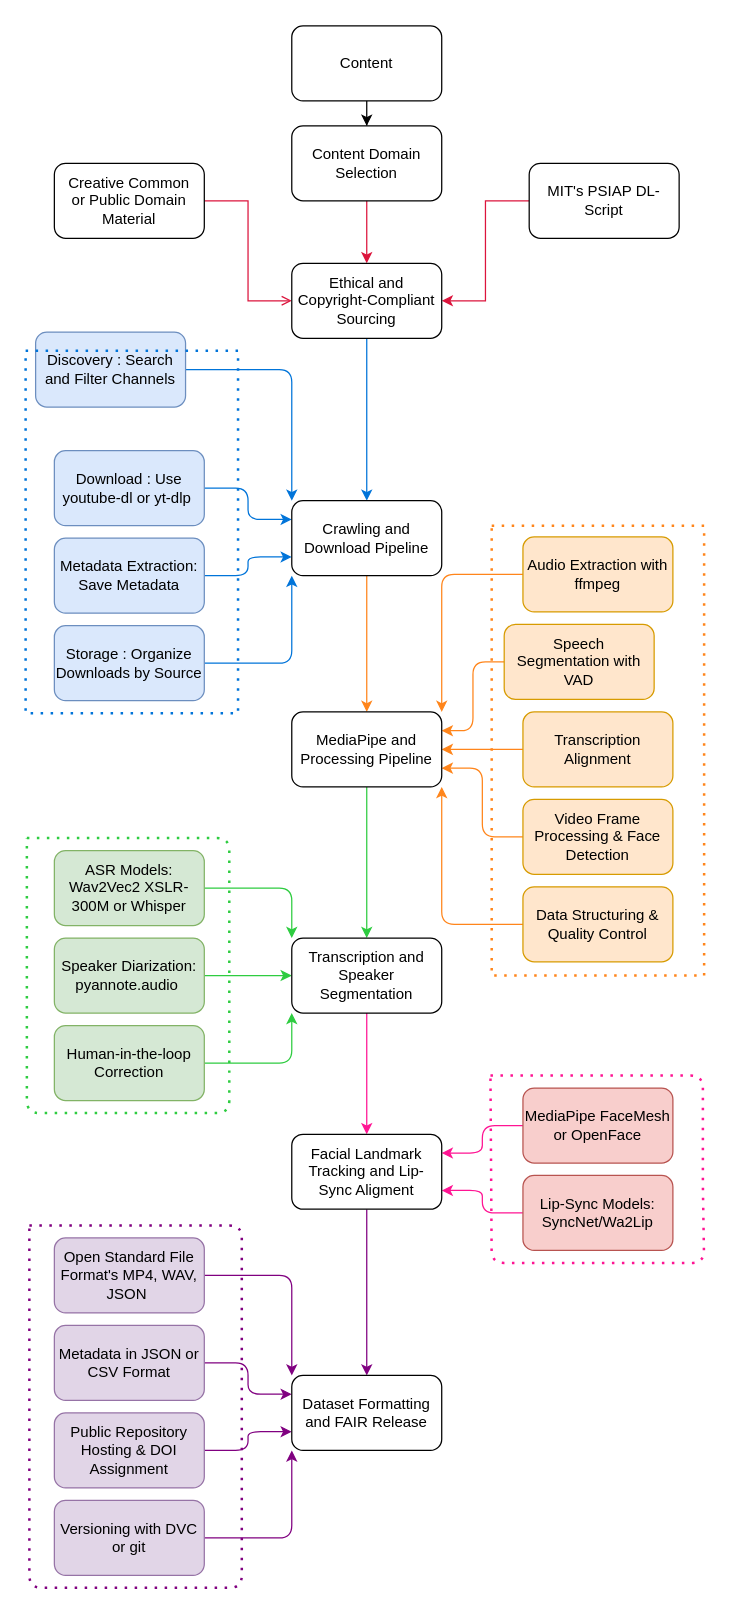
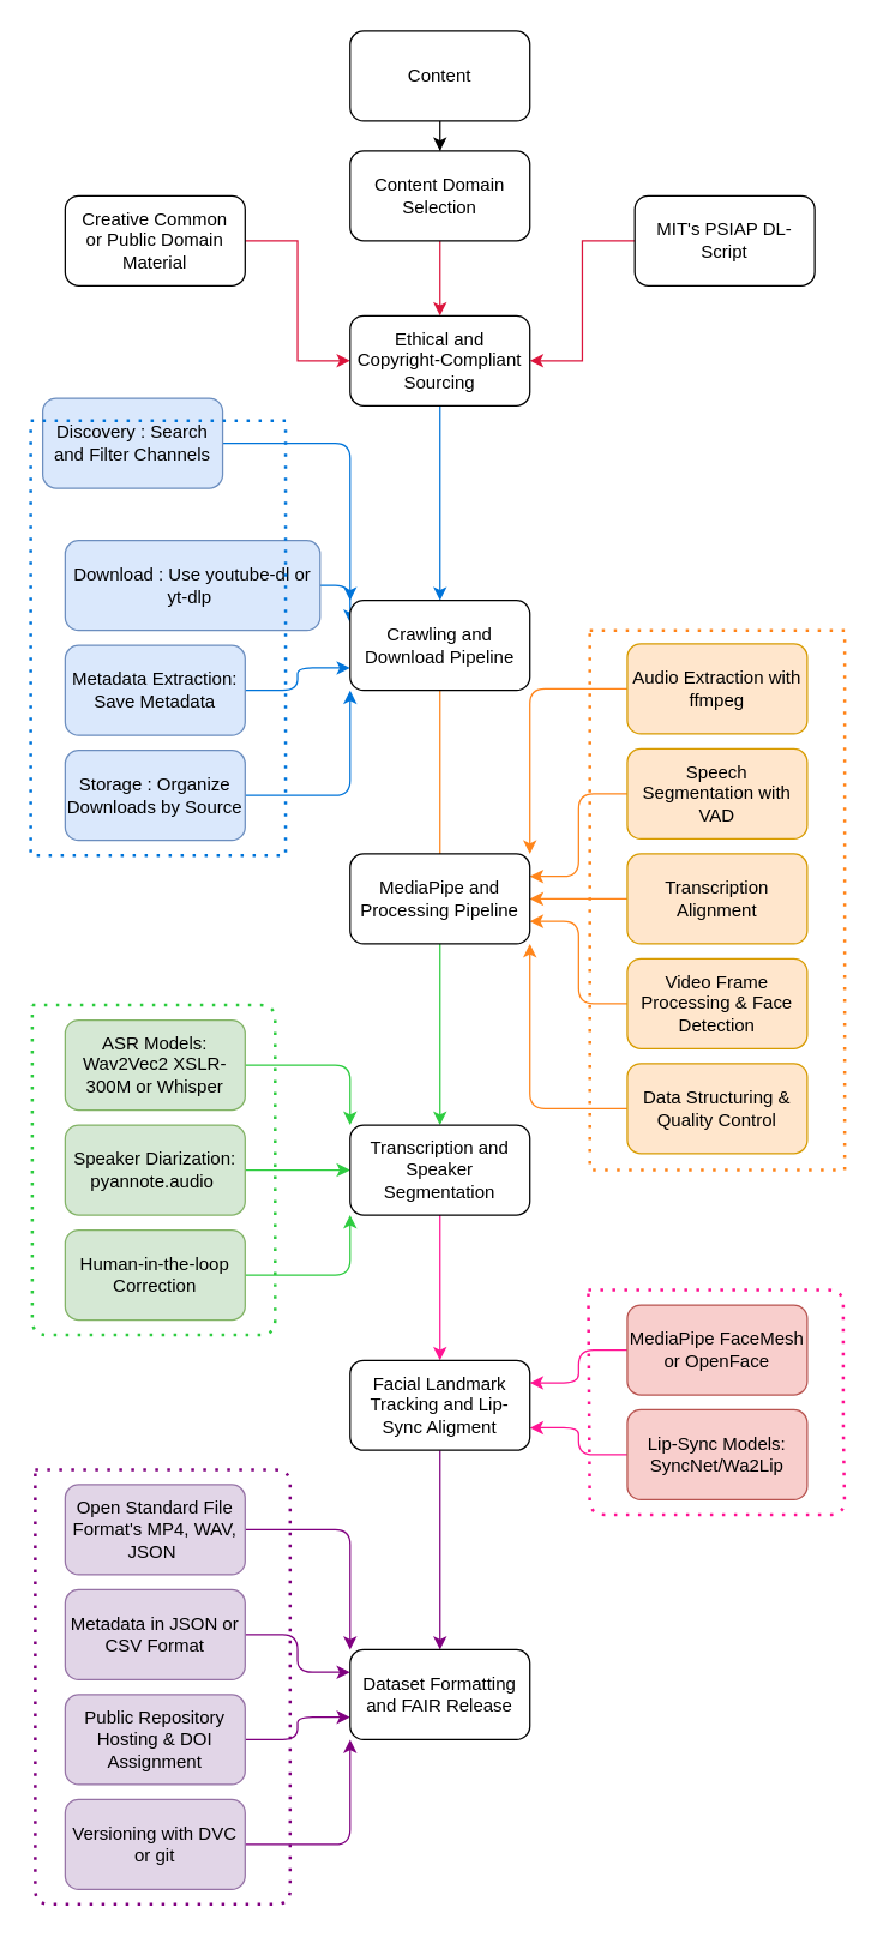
  <mxCell id="0" />
  <mxCell id="1" parent="0" />
  <mxCell id="2" style="edgeStyle=orthogonalEdgeStyle;rounded=0;orthogonalLoop=1;jettySize=auto;html=1;textShadow=0;" edge="1" parent="1" source="3" target="5"><mxGeometry relative="1" as="geometry"><mxPoint x="293" y="110" as="targetPoint" /></mxGeometry></mxCell>
  <mxCell id="3" value="Content" style="rounded=1;whiteSpace=wrap;html=1;textShadow=0;" vertex="1" parent="1"><mxGeometry x="233" y="20" width="120" height="60" as="geometry" /></mxCell>
  <mxCell id="4" value="" style="edgeStyle=orthogonalEdgeStyle;rounded=0;orthogonalLoop=1;jettySize=auto;html=1;textShadow=0;strokeColor=#DC143C;" edge="1" parent="1" source="5" target="11"><mxGeometry relative="1" as="geometry" /></mxCell>
  <mxCell id="5" value="Content Domain Selection" style="rounded=1;whiteSpace=wrap;html=1;textShadow=0;" vertex="1" parent="1"><mxGeometry x="233" y="100" width="120" height="60" as="geometry" /></mxCell>
- <mxCell id="6" style="edgeStyle=orthogonalEdgeStyle;rounded=0;orthogonalLoop=1;jettySize=auto;html=1;entryX=0;entryY=0.5;entryDx=0;entryDy=0;textShadow=0;strokeColor=#DC143C;endArrow=open;" edge="1" parent="1" source="7" target="11"><mxGeometry relative="1" as="geometry" /></mxCell>
+ <mxCell id="6" style="edgeStyle=orthogonalEdgeStyle;rounded=0;orthogonalLoop=1;jettySize=auto;html=1;entryX=0;entryY=0.5;entryDx=0;entryDy=0;textShadow=0;strokeColor=#DC143C;" edge="1" parent="1" source="7" target="11"><mxGeometry relative="1" as="geometry" /></mxCell>
  <mxCell id="7" value="Creative Common or&amp;nbsp;&lt;span style=&quot;color: light-dark(rgb(0, 0, 0), rgb(255, 255, 255)); background-color: transparent;&quot;&gt;Public Domain Material&lt;/span&gt;" style="rounded=1;whiteSpace=wrap;html=1;textShadow=0;" vertex="1" parent="1"><mxGeometry x="43" y="130" width="120" height="60" as="geometry" /></mxCell>
  <mxCell id="8" style="edgeStyle=orthogonalEdgeStyle;rounded=0;orthogonalLoop=1;jettySize=auto;html=1;entryX=1;entryY=0.5;entryDx=0;entryDy=0;textShadow=0;strokeColor=#DC143C;" edge="1" parent="1" source="9" target="11"><mxGeometry relative="1" as="geometry" /></mxCell>
  <mxCell id="9" value="MIT's PSIAP DL-Script" style="rounded=1;whiteSpace=wrap;html=1;textShadow=0;" vertex="1" parent="1"><mxGeometry x="423" y="130" width="120" height="60" as="geometry" /></mxCell>
  <mxCell id="10" style="edgeStyle=orthogonalEdgeStyle;rounded=0;orthogonalLoop=1;jettySize=auto;html=1;entryX=0.5;entryY=0;entryDx=0;entryDy=0;textShadow=0;strokeColor=#0074D9;" edge="1" parent="1" source="11" target="21"><mxGeometry relative="1" as="geometry" /></mxCell>
  <mxCell id="11" value="Ethical and Copyright-Compliant Sourcing" style="rounded=1;whiteSpace=wrap;html=1;textShadow=0;" vertex="1" parent="1"><mxGeometry x="233" y="210" width="120" height="60" as="geometry" /></mxCell>
  <mxCell id="12" style="edgeStyle=orthogonalEdgeStyle;rounded=1;orthogonalLoop=1;jettySize=auto;html=1;entryX=0;entryY=0;entryDx=0;entryDy=0;textShadow=0;strokeColor=#0074D9;curved=0;" edge="1" parent="1" source="13" target="21"><mxGeometry relative="1" as="geometry" /></mxCell>
  <mxCell id="13" value="Discovery : Search and Filter Channels" style="rounded=1;whiteSpace=wrap;html=1;textShadow=0;fillColor=#dae8fc;strokeColor=#6c8ebf;" vertex="1" parent="1"><mxGeometry x="28" y="265" width="120" height="60" as="geometry" /></mxCell>
  <mxCell id="14" style="edgeStyle=orthogonalEdgeStyle;rounded=1;orthogonalLoop=1;jettySize=auto;html=1;entryX=0;entryY=0.25;entryDx=0;entryDy=0;strokeColor=#0074D9;curved=0;" edge="1" parent="1" source="15" target="21"><mxGeometry relative="1" as="geometry" /></mxCell>
- <mxCell id="15" value="Download : Use youtube-dl or yt-dlp&amp;nbsp;" style="rounded=1;whiteSpace=wrap;html=1;textShadow=0;fillColor=#dae8fc;strokeColor=#6c8ebf;" vertex="1" parent="1"><mxGeometry x="43" y="360" width="120" height="60" as="geometry" /></mxCell>
+ <mxCell id="15" value="Download : Use youtube-dl or yt-dlp&amp;nbsp;" style="rounded=1;whiteSpace=wrap;html=1;textShadow=0;fillColor=#dae8fc;strokeColor=#6c8ebf;" vertex="1" parent="1"><mxGeometry x="43" y="360" width="170" height="60" as="geometry" /></mxCell>
  <mxCell id="16" style="edgeStyle=orthogonalEdgeStyle;rounded=1;orthogonalLoop=1;jettySize=auto;html=1;exitX=1;exitY=0.5;exitDx=0;exitDy=0;entryX=0;entryY=0.75;entryDx=0;entryDy=0;textShadow=0;strokeColor=#0074D9;curved=0;" edge="1" parent="1" source="17" target="21"><mxGeometry relative="1" as="geometry" /></mxCell>
  <mxCell id="17" value="Metadata Extraction: Save Metadata" style="rounded=1;whiteSpace=wrap;html=1;textShadow=0;fillColor=#dae8fc;strokeColor=#6c8ebf;" vertex="1" parent="1"><mxGeometry x="43" y="430" width="120" height="60" as="geometry" /></mxCell>
  <mxCell id="18" style="edgeStyle=orthogonalEdgeStyle;rounded=1;orthogonalLoop=1;jettySize=auto;html=1;exitX=1;exitY=0.5;exitDx=0;exitDy=0;entryX=0;entryY=1;entryDx=0;entryDy=0;textShadow=0;strokeColor=#0074D9;curved=0;" edge="1" parent="1" source="19" target="21"><mxGeometry relative="1" as="geometry" /></mxCell>
  <mxCell id="19" value="Storage : Organize Downloads by Source" style="rounded=1;whiteSpace=wrap;html=1;fillColor=#dae8fc;strokeColor=#6c8ebf;" vertex="1" parent="1"><mxGeometry x="43" y="500" width="120" height="60" as="geometry" /></mxCell>
- <mxCell id="20" style="edgeStyle=orthogonalEdgeStyle;rounded=0;orthogonalLoop=1;jettySize=auto;html=1;strokeColor=#FF851B;exitX=0.5;exitY=1;exitDx=0;exitDy=0;" edge="1" parent="1" source="21" target="33"><mxGeometry relative="1" as="geometry"><mxPoint x="293" y="469" as="sourcePoint" /></mxGeometry></mxCell>
+ <mxCell id="20" style="edgeStyle=orthogonalEdgeStyle;rounded=0;orthogonalLoop=1;jettySize=auto;html=1;strokeColor=#FF851B;exitX=0.5;exitY=1;exitDx=0;exitDy=0;endArrow=none;" edge="1" parent="1" source="21" target="33"><mxGeometry relative="1" as="geometry"><mxPoint x="293" y="469" as="sourcePoint" /></mxGeometry></mxCell>
  <mxCell id="21" value="Crawling and Download Pipeline" style="rounded=1;whiteSpace=wrap;html=1;textShadow=0;" vertex="1" parent="1"><mxGeometry x="233" y="400" width="120" height="60" as="geometry" /></mxCell>
  <mxCell id="22" style="edgeStyle=orthogonalEdgeStyle;rounded=1;orthogonalLoop=1;jettySize=auto;html=1;entryX=1;entryY=0;entryDx=0;entryDy=0;strokeColor=#FF851B;curved=0;" edge="1" parent="1" source="23" target="33"><mxGeometry relative="1" as="geometry" /></mxCell>
  <mxCell id="23" value="Audio Extraction with ffmpeg" style="rounded=1;whiteSpace=wrap;html=1;fillColor=#ffe6cc;strokeColor=#d79b00;" vertex="1" parent="1"><mxGeometry x="418" y="429" width="120" height="60" as="geometry" /></mxCell>
  <mxCell id="24" style="edgeStyle=orthogonalEdgeStyle;rounded=1;orthogonalLoop=1;jettySize=auto;html=1;entryX=1;entryY=0.25;entryDx=0;entryDy=0;strokeColor=#FF851B;curved=0;" edge="1" parent="1" source="25" target="33"><mxGeometry relative="1" as="geometry" /></mxCell>
- <mxCell id="25" value="Speech Segmentation with VAD" style="rounded=1;whiteSpace=wrap;html=1;fillColor=#ffe6cc;strokeColor=#d79b00;" vertex="1" parent="1"><mxGeometry x="403" y="499" width="120" height="60" as="geometry" /></mxCell>
+ <mxCell id="25" value="Speech Segmentation with VAD" style="rounded=1;whiteSpace=wrap;html=1;fillColor=#ffe6cc;strokeColor=#d79b00;" vertex="1" parent="1"><mxGeometry x="418" y="499" width="120" height="60" as="geometry" /></mxCell>
  <mxCell id="26" style="edgeStyle=orthogonalEdgeStyle;rounded=1;orthogonalLoop=1;jettySize=auto;html=1;exitX=0;exitY=0.5;exitDx=0;exitDy=0;entryX=1;entryY=0.5;entryDx=0;entryDy=0;strokeColor=#FF851B;curved=0;" edge="1" parent="1" source="27" target="33"><mxGeometry relative="1" as="geometry" /></mxCell>
  <mxCell id="27" value="Transcription Alignment" style="rounded=1;whiteSpace=wrap;html=1;fillColor=#ffe6cc;strokeColor=#d79b00;" vertex="1" parent="1"><mxGeometry x="418" y="569" width="120" height="60" as="geometry" /></mxCell>
  <mxCell id="28" style="edgeStyle=orthogonalEdgeStyle;rounded=1;orthogonalLoop=1;jettySize=auto;html=1;exitX=0;exitY=0.5;exitDx=0;exitDy=0;entryX=1;entryY=0.75;entryDx=0;entryDy=0;strokeColor=#FF851B;curved=0;" edge="1" parent="1" source="29" target="33"><mxGeometry relative="1" as="geometry" /></mxCell>
  <mxCell id="29" value="Video Frame Processing &amp;amp; Face Detection" style="rounded=1;whiteSpace=wrap;html=1;fillColor=#ffe6cc;strokeColor=#d79b00;" vertex="1" parent="1"><mxGeometry x="418" y="639" width="120" height="60" as="geometry" /></mxCell>
  <mxCell id="30" style="edgeStyle=orthogonalEdgeStyle;rounded=1;orthogonalLoop=1;jettySize=auto;html=1;entryX=1;entryY=1;entryDx=0;entryDy=0;strokeColor=#FF851B;curved=0;" edge="1" parent="1" source="31" target="33"><mxGeometry relative="1" as="geometry" /></mxCell>
  <mxCell id="31" value="Data Structuring &amp;amp; Quality Control" style="rounded=1;whiteSpace=wrap;html=1;fillColor=#ffe6cc;strokeColor=#d79b00;" vertex="1" parent="1"><mxGeometry x="418" y="709" width="120" height="60" as="geometry" /></mxCell>
  <mxCell id="32" style="edgeStyle=orthogonalEdgeStyle;rounded=1;orthogonalLoop=1;jettySize=auto;html=1;strokeColor=#2ECC40;curved=0;" edge="1" parent="1" source="33" target="41"><mxGeometry relative="1" as="geometry" /></mxCell>
  <mxCell id="33" value="MediaPipe and Processing Pipeline" style="rounded=1;whiteSpace=wrap;html=1;" vertex="1" parent="1"><mxGeometry x="233" y="569" width="120" height="60" as="geometry" /></mxCell>
  <mxCell id="34" style="edgeStyle=orthogonalEdgeStyle;rounded=1;orthogonalLoop=1;jettySize=auto;html=1;entryX=0;entryY=0;entryDx=0;entryDy=0;strokeColor=#2ECC40;curved=0;" edge="1" parent="1" source="35" target="41"><mxGeometry relative="1" as="geometry" /></mxCell>
  <mxCell id="35" value="ASR Models: Wav2Vec2 XSLR-300M or Whisper" style="rounded=1;whiteSpace=wrap;html=1;fillColor=#d5e8d4;strokeColor=#82b366;" vertex="1" parent="1"><mxGeometry x="43" y="680" width="120" height="60" as="geometry" /></mxCell>
  <mxCell id="36" style="edgeStyle=orthogonalEdgeStyle;rounded=1;orthogonalLoop=1;jettySize=auto;html=1;exitX=1;exitY=0.5;exitDx=0;exitDy=0;entryX=0;entryY=0.5;entryDx=0;entryDy=0;strokeColor=#2ECC40;curved=0;" edge="1" parent="1" source="37" target="41"><mxGeometry relative="1" as="geometry" /></mxCell>
  <mxCell id="37" value="Speaker Diarization: pyannote.audio&amp;nbsp;" style="rounded=1;whiteSpace=wrap;html=1;fillColor=#d5e8d4;strokeColor=#82b366;" vertex="1" parent="1"><mxGeometry x="43" y="750" width="120" height="60" as="geometry" /></mxCell>
  <mxCell id="38" style="edgeStyle=orthogonalEdgeStyle;rounded=1;orthogonalLoop=1;jettySize=auto;html=1;entryX=0;entryY=1;entryDx=0;entryDy=0;strokeColor=#2ECC40;curved=0;" edge="1" parent="1" source="39" target="41"><mxGeometry relative="1" as="geometry" /></mxCell>
  <mxCell id="39" value="Human-in-the-loop Correction" style="rounded=1;whiteSpace=wrap;html=1;fillColor=#d5e8d4;strokeColor=#82b366;" vertex="1" parent="1"><mxGeometry x="43" y="820" width="120" height="60" as="geometry" /></mxCell>
  <mxCell id="40" style="edgeStyle=orthogonalEdgeStyle;rounded=0;orthogonalLoop=1;jettySize=auto;html=1;strokeColor=#FF1493;" edge="1" parent="1" source="41" target="47"><mxGeometry relative="1" as="geometry" /></mxCell>
  <mxCell id="41" value="Transcription and Speaker Segmentation" style="rounded=1;whiteSpace=wrap;html=1;" vertex="1" parent="1"><mxGeometry x="233" y="750" width="120" height="60" as="geometry" /></mxCell>
  <mxCell id="42" style="edgeStyle=orthogonalEdgeStyle;rounded=1;orthogonalLoop=1;jettySize=auto;html=1;entryX=1;entryY=0.25;entryDx=0;entryDy=0;strokeColor=#FF1493;curved=0;" edge="1" parent="1" source="43" target="47"><mxGeometry relative="1" as="geometry" /></mxCell>
  <mxCell id="43" value="MediaPipe FaceMesh or OpenFace" style="rounded=1;whiteSpace=wrap;html=1;fillColor=#f8cecc;strokeColor=#b85450;" vertex="1" parent="1"><mxGeometry x="418" y="870" width="120" height="60" as="geometry" /></mxCell>
  <mxCell id="44" style="edgeStyle=orthogonalEdgeStyle;rounded=1;orthogonalLoop=1;jettySize=auto;html=1;entryX=1;entryY=0.75;entryDx=0;entryDy=0;strokeColor=#FF1493;curved=0;" edge="1" parent="1" source="45" target="47"><mxGeometry relative="1" as="geometry" /></mxCell>
  <mxCell id="45" value="Lip-Sync Models: SyncNet/Wa2Lip" style="rounded=1;whiteSpace=wrap;html=1;fillColor=#f8cecc;strokeColor=#b85450;" vertex="1" parent="1"><mxGeometry x="418" y="940" width="120" height="60" as="geometry" /></mxCell>
  <mxCell id="46" style="edgeStyle=orthogonalEdgeStyle;rounded=0;orthogonalLoop=1;jettySize=auto;html=1;strokeColor=#800080;" edge="1" parent="1" source="47" target="56"><mxGeometry relative="1" as="geometry" /></mxCell>
  <mxCell id="47" value="Facial Landmark Tracking and Lip-Sync Aligment" style="rounded=1;whiteSpace=wrap;html=1;" vertex="1" parent="1"><mxGeometry x="233" y="907" width="120" height="60" as="geometry" /></mxCell>
  <mxCell id="48" style="edgeStyle=orthogonalEdgeStyle;rounded=1;orthogonalLoop=1;jettySize=auto;html=1;entryX=0;entryY=0;entryDx=0;entryDy=0;strokeColor=#800080;curved=0;" edge="1" parent="1" source="49" target="56"><mxGeometry relative="1" as="geometry" /></mxCell>
  <mxCell id="49" value="Open Standard File Format's MP4, WAV, JSON&amp;nbsp;" style="rounded=1;whiteSpace=wrap;html=1;fillColor=#e1d5e7;strokeColor=#9673a6;" vertex="1" parent="1"><mxGeometry x="43" y="990" width="120" height="60" as="geometry" /></mxCell>
  <mxCell id="50" style="edgeStyle=orthogonalEdgeStyle;rounded=1;orthogonalLoop=1;jettySize=auto;html=1;entryX=0;entryY=0.25;entryDx=0;entryDy=0;strokeColor=#800080;curved=0;" edge="1" parent="1" source="51" target="56"><mxGeometry relative="1" as="geometry" /></mxCell>
  <mxCell id="51" value="Metadata in JSON or CSV Format" style="rounded=1;whiteSpace=wrap;html=1;fillColor=#e1d5e7;strokeColor=#9673a6;" vertex="1" parent="1"><mxGeometry x="43" y="1060" width="120" height="60" as="geometry" /></mxCell>
  <mxCell id="52" style="edgeStyle=orthogonalEdgeStyle;rounded=1;orthogonalLoop=1;jettySize=auto;html=1;entryX=0;entryY=0.75;entryDx=0;entryDy=0;strokeColor=#800080;curved=0;" edge="1" parent="1" source="53" target="56"><mxGeometry relative="1" as="geometry" /></mxCell>
  <mxCell id="53" value="Public Repository Hosting &amp;amp; DOI Assignment" style="rounded=1;whiteSpace=wrap;html=1;fillColor=#e1d5e7;strokeColor=#9673a6;" vertex="1" parent="1"><mxGeometry x="43" y="1130" width="120" height="60" as="geometry" /></mxCell>
  <mxCell id="54" style="edgeStyle=orthogonalEdgeStyle;rounded=1;orthogonalLoop=1;jettySize=auto;html=1;entryX=0;entryY=1;entryDx=0;entryDy=0;strokeColor=#800080;curved=0;" edge="1" parent="1" source="55" target="56"><mxGeometry relative="1" as="geometry" /></mxCell>
  <mxCell id="55" value="Versioning with DVC or git" style="rounded=1;whiteSpace=wrap;html=1;fillColor=#e1d5e7;strokeColor=#9673a6;" vertex="1" parent="1"><mxGeometry x="43" y="1200" width="120" height="60" as="geometry" /></mxCell>
  <mxCell id="56" value="Dataset Formatting and FAIR Release" style="rounded=1;whiteSpace=wrap;html=1;" vertex="1" parent="1"><mxGeometry x="233" y="1100" width="120" height="60" as="geometry" /></mxCell>
  <mxCell id="57" value="" style="endArrow=none;dashed=1;html=1;dashPattern=1 3;strokeWidth=2;rounded=0;textShadow=0;labelBorderColor=#33FF99;strokeColor=#FF851B;" edge="1" parent="1"><mxGeometry width="50" height="50" relative="1" as="geometry"><mxPoint x="393" y="420" as="sourcePoint" /><mxPoint x="393" y="420" as="targetPoint" /><Array as="points"><mxPoint x="563" y="420" /><mxPoint x="563" y="600" /><mxPoint x="563" y="780" /><mxPoint x="393" y="780" /></Array></mxGeometry></mxCell>
  <mxCell id="58" value="" style="endArrow=none;dashed=1;html=1;dashPattern=1 3;strokeWidth=2;rounded=0;textShadow=0;labelBorderColor=#33FF99;strokeColor=#0074D9;" edge="1" parent="1"><mxGeometry width="50" height="50" relative="1" as="geometry"><mxPoint x="20" y="280" as="sourcePoint" /><mxPoint x="20" y="280" as="targetPoint" /><Array as="points"><mxPoint x="190" y="280" /><mxPoint x="190" y="420" /><mxPoint x="190" y="570" /><mxPoint x="20" y="570" /></Array></mxGeometry></mxCell>
  <mxCell id="59" value="" style="endArrow=none;dashed=1;html=1;dashPattern=1 3;strokeWidth=2;rounded=1;textShadow=0;labelBorderColor=#33FF99;strokeColor=#2ECC40;curved=0;" edge="1" parent="1"><mxGeometry width="50" height="50" relative="1" as="geometry"><mxPoint x="21" y="670" as="sourcePoint" /><mxPoint x="21" y="670" as="targetPoint" /><Array as="points"><mxPoint x="103" y="670" /><mxPoint x="183" y="670" /><mxPoint x="183" y="890" /><mxPoint x="103" y="890" /><mxPoint x="21" y="890" /></Array></mxGeometry></mxCell>
  <mxCell id="60" value="" style="endArrow=none;dashed=1;html=1;dashPattern=1 3;strokeWidth=2;rounded=1;textShadow=0;labelBorderColor=#33FF99;strokeColor=#FF1493;curved=0;" edge="1" parent="1"><mxGeometry width="50" height="50" relative="1" as="geometry"><mxPoint x="392" y="860" as="sourcePoint" /><mxPoint x="392" y="860" as="targetPoint" /><Array as="points"><mxPoint x="474" y="860" /><mxPoint x="562" y="860" /><mxPoint x="562" y="950" /><mxPoint x="563" y="1010" /><mxPoint x="393" y="1010" /></Array></mxGeometry></mxCell>
  <mxCell id="61" value="" style="endArrow=none;dashed=1;html=1;dashPattern=1 3;strokeWidth=2;rounded=1;textShadow=0;labelBorderColor=#33FF99;strokeColor=#800080;curved=0;" edge="1" parent="1"><mxGeometry width="50" height="50" relative="1" as="geometry"><mxPoint x="23" y="980" as="sourcePoint" /><mxPoint x="23" y="980" as="targetPoint" /><Array as="points"><mxPoint x="193" y="980" /><mxPoint x="193" y="1120" /><mxPoint x="193" y="1270" /><mxPoint x="23" y="1270" /></Array></mxGeometry></mxCell>
